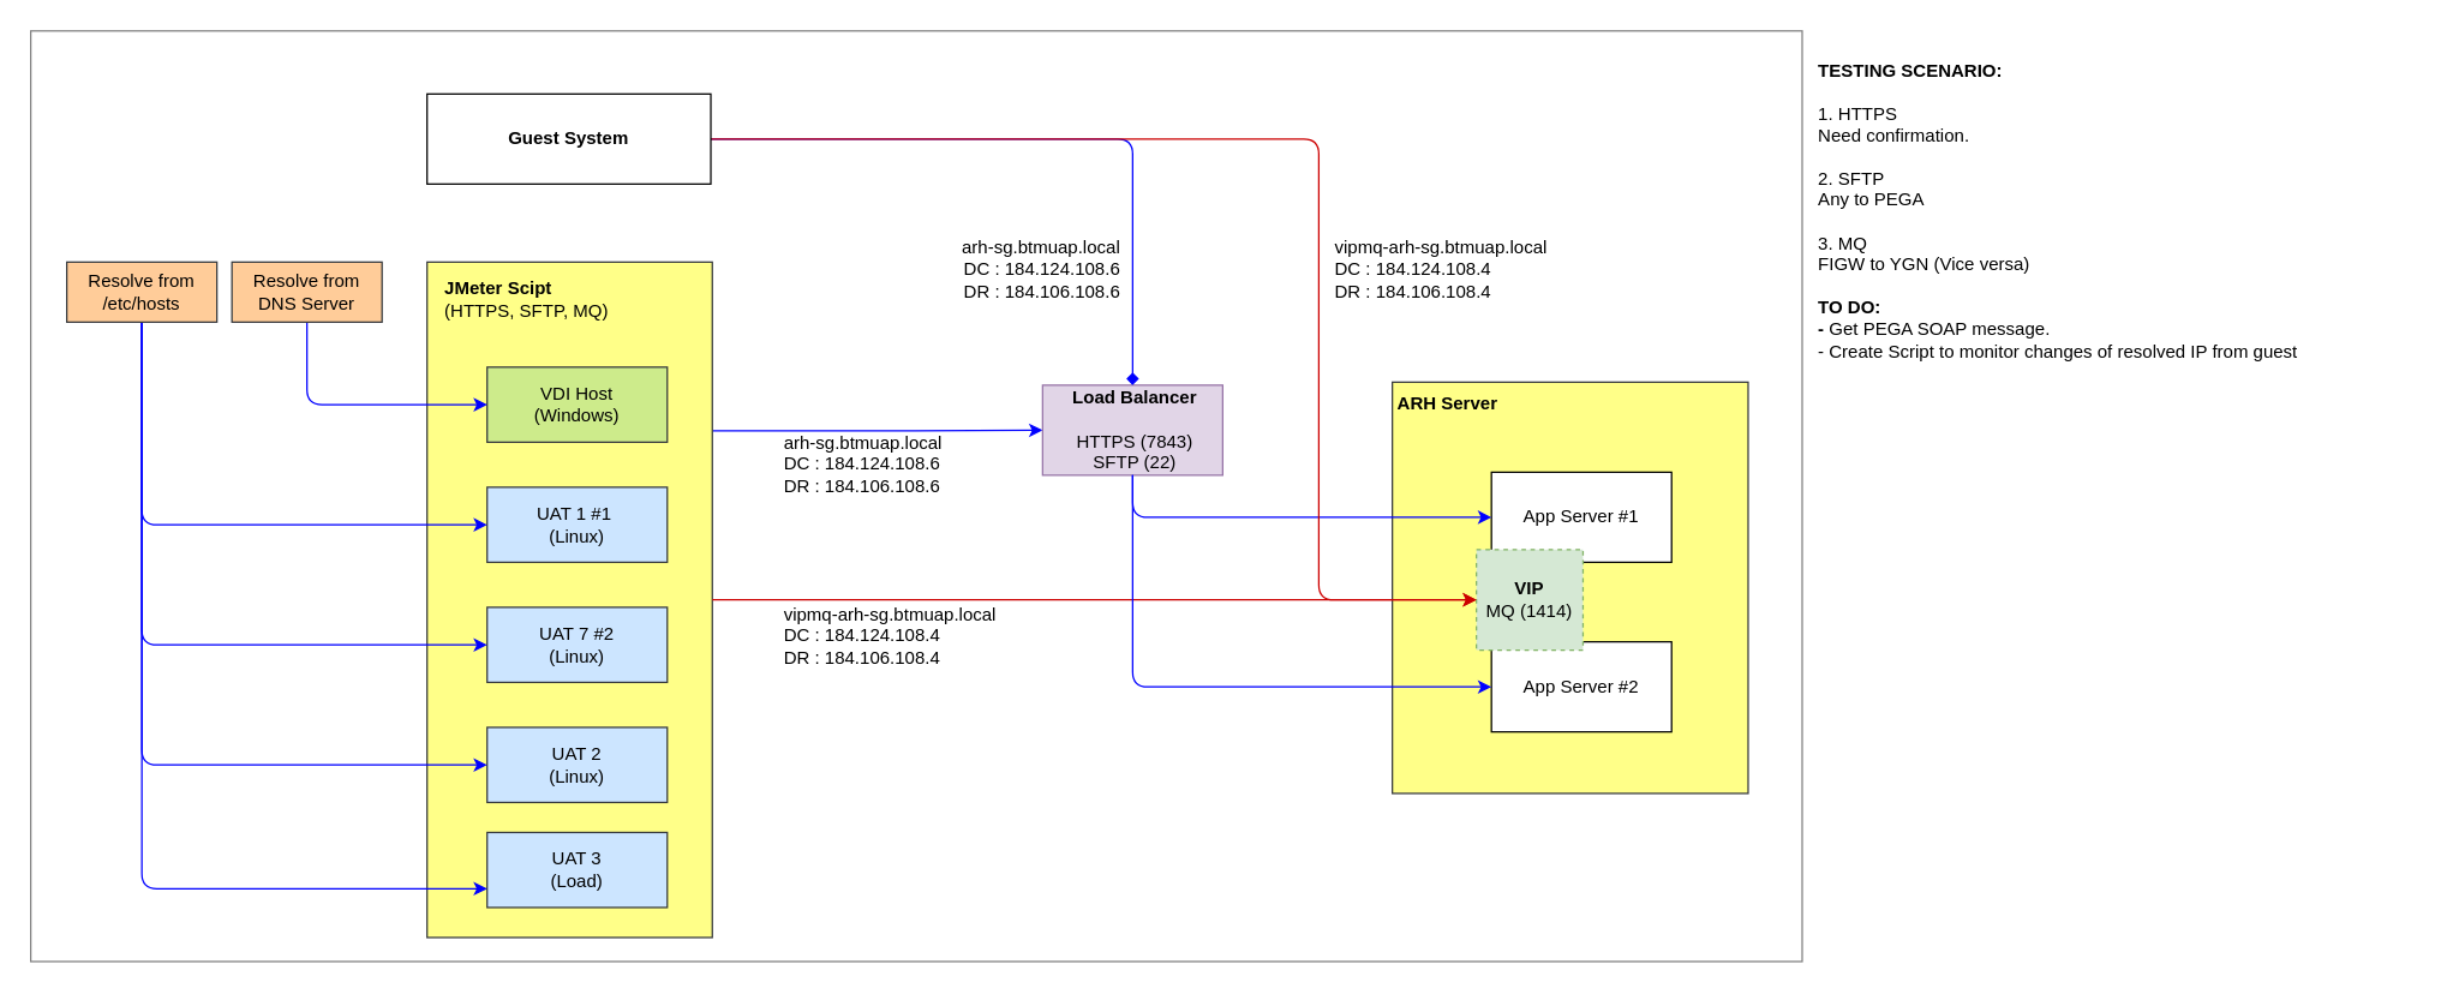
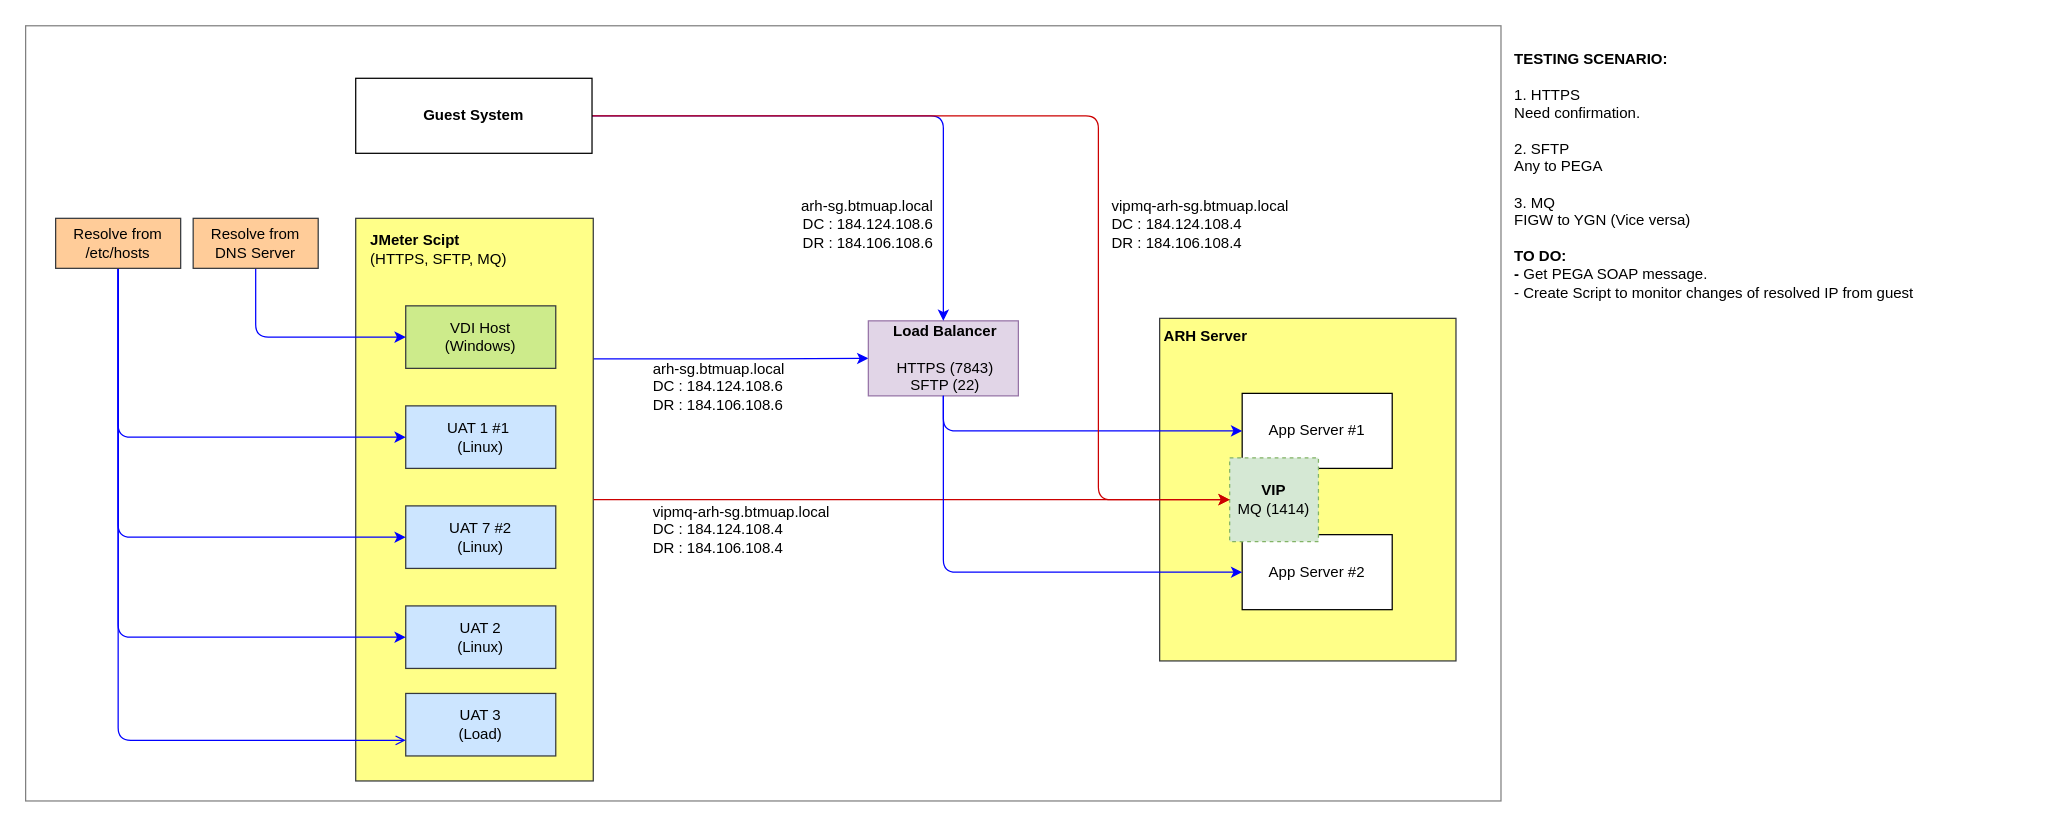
  <mxCell id="0" />
  <mxCell id="1" parent="0" />
  <mxCell id="2" value="" style="rounded=0;whiteSpace=wrap;html=1;strokeColor=#808080;" vertex="1" parent="1"><mxGeometry x="20" y="20" width="1180" height="620" as="geometry" /></mxCell>
  <mxCell id="3" style="edgeStyle=orthogonalEdgeStyle;rounded=0;orthogonalLoop=1;jettySize=auto;html=1;exitX=1;exitY=0.25;exitDx=0;exitDy=0;entryX=0;entryY=0.5;entryDx=0;entryDy=0;strokeColor=#0000FF;" edge="1" parent="1" source="4" target="18"><mxGeometry relative="1" as="geometry" /></mxCell>
  <mxCell id="4" value="" style="rounded=0;whiteSpace=wrap;html=1;fillColor=#ffff88;strokeColor=#36393d;" vertex="1" parent="1"><mxGeometry x="284" y="174" width="190" height="450" as="geometry" /></mxCell>
  <mxCell id="5" value="VDI Host&lt;div&gt;(Windows&lt;span style=&quot;background-color: transparent; color: light-dark(rgb(0, 0, 0), rgb(255, 255, 255));&quot;&gt;)&lt;/span&gt;&lt;/div&gt;" style="rounded=0;whiteSpace=wrap;html=1;fillColor=#cdeb8b;strokeColor=#36393d;" vertex="1" parent="1"><mxGeometry x="324" y="244" width="120" height="50" as="geometry" /></mxCell>
  <mxCell id="6" value="UAT 1 #1&amp;nbsp;&lt;div&gt;(&lt;span style=&quot;background-color: transparent; color: light-dark(rgb(0, 0, 0), rgb(255, 255, 255));&quot;&gt;Linux)&lt;/span&gt;&lt;/div&gt;" style="rounded=0;whiteSpace=wrap;html=1;fillColor=#cce5ff;strokeColor=#36393d;" vertex="1" parent="1"><mxGeometry x="324" y="324" width="120" height="50" as="geometry" /></mxCell>
  <mxCell id="7" value="UAT 7 #2&lt;div&gt;(Linux)&lt;/div&gt;" style="rounded=0;whiteSpace=wrap;html=1;fillColor=#cce5ff;strokeColor=#36393d;" vertex="1" parent="1"><mxGeometry x="324" y="404" width="120" height="50" as="geometry" /></mxCell>
  <mxCell id="8" value="UAT 2&lt;div&gt;(Linux)&lt;/div&gt;" style="rounded=0;whiteSpace=wrap;html=1;fillColor=#cce5ff;strokeColor=#36393d;" vertex="1" parent="1"><mxGeometry x="324" y="484" width="120" height="50" as="geometry" /></mxCell>
  <mxCell id="9" value="UAT 3&lt;div&gt;(Load)&lt;/div&gt;" style="rounded=0;whiteSpace=wrap;html=1;fillColor=#cce5ff;strokeColor=#36393d;" vertex="1" parent="1"><mxGeometry x="324" y="554" width="120" height="50" as="geometry" /></mxCell>
  <mxCell id="10" value="&lt;b&gt;JMeter Scipt&lt;/b&gt;&lt;div&gt;(HTTPS, SFTP, MQ)&lt;/div&gt;" style="text;html=1;align=left;verticalAlign=middle;whiteSpace=wrap;rounded=0;" vertex="1" parent="1"><mxGeometry x="294" y="184" width="140" height="30" as="geometry" /></mxCell>
  <mxCell id="11" style="edgeStyle=orthogonalEdgeStyle;rounded=1;orthogonalLoop=1;jettySize=auto;html=1;entryX=0;entryY=0.5;entryDx=0;entryDy=0;exitX=0.5;exitY=1;exitDx=0;exitDy=0;strokeColor=#0000FF;curved=0;" edge="1" parent="1" source="12" target="5"><mxGeometry relative="1" as="geometry"><mxPoint x="204" y="284" as="targetPoint" /></mxGeometry></mxCell>
  <mxCell id="12" value="&lt;div&gt;Resolve from&lt;/div&gt;DNS Server" style="rounded=0;whiteSpace=wrap;html=1;fillColor=#ffcc99;strokeColor=#36393d;" vertex="1" parent="1"><mxGeometry x="154" y="174" width="100" height="40" as="geometry" /></mxCell>
- <mxCell id="13" style="edgeStyle=orthogonalEdgeStyle;rounded=1;orthogonalLoop=1;jettySize=auto;html=1;exitX=0.5;exitY=1;exitDx=0;exitDy=0;entryX=0;entryY=0.75;entryDx=0;entryDy=0;strokeColor=#0000FF;curved=0;" edge="1" parent="1" source="17" target="9"><mxGeometry relative="1" as="geometry" /></mxCell>
+ <mxCell id="13" style="edgeStyle=orthogonalEdgeStyle;rounded=1;orthogonalLoop=1;jettySize=auto;html=1;exitX=0.5;exitY=1;exitDx=0;exitDy=0;entryX=0;entryY=0.75;entryDx=0;entryDy=0;strokeColor=#0000FF;curved=0;endArrow=open;" edge="1" parent="1" source="17" target="9"><mxGeometry relative="1" as="geometry" /></mxCell>
  <mxCell id="14" style="edgeStyle=orthogonalEdgeStyle;rounded=1;orthogonalLoop=1;jettySize=auto;html=1;exitX=0.5;exitY=1;exitDx=0;exitDy=0;entryX=0;entryY=0.5;entryDx=0;entryDy=0;strokeColor=#0000FF;curved=0;" edge="1" parent="1" source="17" target="6"><mxGeometry relative="1" as="geometry" /></mxCell>
  <mxCell id="15" style="edgeStyle=orthogonalEdgeStyle;rounded=1;orthogonalLoop=1;jettySize=auto;html=1;exitX=0.5;exitY=1;exitDx=0;exitDy=0;entryX=0;entryY=0.5;entryDx=0;entryDy=0;strokeColor=#0000FF;curved=0;" edge="1" parent="1" source="17" target="7"><mxGeometry relative="1" as="geometry" /></mxCell>
  <mxCell id="16" style="edgeStyle=orthogonalEdgeStyle;rounded=1;orthogonalLoop=1;jettySize=auto;html=1;exitX=0.5;exitY=1;exitDx=0;exitDy=0;entryX=0;entryY=0.5;entryDx=0;entryDy=0;strokeColor=#0000FF;curved=0;" edge="1" parent="1" source="17" target="8"><mxGeometry relative="1" as="geometry" /></mxCell>
  <mxCell id="17" value="Resolve from /etc/hosts" style="rounded=0;whiteSpace=wrap;html=1;fillColor=#ffcc99;strokeColor=#36393d;" vertex="1" parent="1"><mxGeometry x="44" y="174" width="100" height="40" as="geometry" /></mxCell>
  <mxCell id="18" value="&lt;b&gt;&amp;nbsp;Load Balancer&lt;/b&gt;&lt;div&gt;&lt;b&gt;&lt;br&gt;&lt;/b&gt;&lt;div&gt;&lt;div&gt;&amp;nbsp;HTTPS (7843)&lt;/div&gt;&lt;div&gt;&amp;nbsp;SFTP (22&lt;span style=&quot;background-color: transparent; color: light-dark(rgb(0, 0, 0), rgb(255, 255, 255));&quot;&gt;)&lt;/span&gt;&lt;/div&gt;&lt;/div&gt;&lt;/div&gt;" style="rounded=0;whiteSpace=wrap;html=1;align=center;fillColor=#e1d5e7;strokeColor=#9673a6;" vertex="1" parent="1"><mxGeometry x="694" y="256" width="120" height="60" as="geometry" /></mxCell>
  <mxCell id="19" value="arh-sg.btmuap.local&lt;br&gt;DC : 184.124.108.6&lt;br&gt;DR : 184.106.108.6" style="text;html=1;align=left;verticalAlign=middle;whiteSpace=wrap;rounded=0;" vertex="1" parent="1"><mxGeometry x="519.5" y="294" width="142" height="30" as="geometry" /></mxCell>
  <mxCell id="20" value="" style="rounded=0;whiteSpace=wrap;html=1;fillColor=#ffff88;strokeColor=#36393d;" vertex="1" parent="1"><mxGeometry x="927" y="254" width="237" height="274" as="geometry" /></mxCell>
  <mxCell id="21" value="App Server #1" style="rounded=0;whiteSpace=wrap;html=1;" vertex="1" parent="1"><mxGeometry x="993" y="314" width="120" height="60" as="geometry" /></mxCell>
  <mxCell id="22" value="App Server #2" style="rounded=0;whiteSpace=wrap;html=1;" vertex="1" parent="1"><mxGeometry x="993" y="427" width="120" height="60" as="geometry" /></mxCell>
  <mxCell id="23" value="&lt;b&gt;VIP&lt;/b&gt;&lt;div&gt;MQ (1414)&lt;/div&gt;" style="rounded=0;whiteSpace=wrap;html=1;dashed=1;fillColor=#d5e8d4;strokeColor=#82b366;" vertex="1" parent="1"><mxGeometry x="983" y="365.5" width="71" height="67" as="geometry" /></mxCell>
  <mxCell id="24" style="edgeStyle=orthogonalEdgeStyle;rounded=0;orthogonalLoop=1;jettySize=auto;html=1;exitX=1;exitY=0.5;exitDx=0;exitDy=0;entryX=0;entryY=0.5;entryDx=0;entryDy=0;strokeColor=#CC0000;" edge="1" parent="1" source="4" target="23"><mxGeometry relative="1" as="geometry" /></mxCell>
  <mxCell id="25" style="edgeStyle=orthogonalEdgeStyle;rounded=1;orthogonalLoop=1;jettySize=auto;html=1;entryX=0;entryY=0.5;entryDx=0;entryDy=0;exitX=0.5;exitY=1;exitDx=0;exitDy=0;strokeColor=#0000FF;curved=0;" edge="1" parent="1" source="18" target="21"><mxGeometry relative="1" as="geometry" /></mxCell>
  <mxCell id="26" style="edgeStyle=orthogonalEdgeStyle;rounded=1;orthogonalLoop=1;jettySize=auto;html=1;exitX=0.5;exitY=1;exitDx=0;exitDy=0;entryX=0;entryY=0.5;entryDx=0;entryDy=0;strokeColor=#0000FF;curved=0;" edge="1" parent="1" source="18" target="22"><mxGeometry relative="1" as="geometry" /></mxCell>
  <mxCell id="27" value="vipmq-arh-sg.btmuap.local&lt;br&gt;DC : 184.124.108.4&lt;br&gt;DR : 184.106.108.4" style="text;html=1;align=left;verticalAlign=middle;whiteSpace=wrap;rounded=0;" vertex="1" parent="1"><mxGeometry x="519.5" y="408" width="155" height="30" as="geometry" /></mxCell>
  <mxCell id="28" value="&lt;b&gt;ARH Server&lt;/b&gt;" style="text;html=1;align=center;verticalAlign=middle;whiteSpace=wrap;rounded=0;" vertex="1" parent="1"><mxGeometry x="924" y="254" width="80" height="30" as="geometry" /></mxCell>
  <mxCell id="29" value="&lt;b&gt;TESTING SCENARIO:&lt;/b&gt;&lt;div&gt;&lt;br&gt;&lt;/div&gt;&lt;div&gt;1. HTTPS&lt;/div&gt;&lt;div&gt;Need confirmation.&lt;/div&gt;&lt;div&gt;&lt;br&gt;&lt;/div&gt;&lt;div&gt;2. SFTP&lt;/div&gt;&lt;div&gt;Any to PEGA&lt;/div&gt;&lt;div&gt;&lt;br&gt;&lt;/div&gt;&lt;div&gt;3. MQ&lt;br&gt;&lt;div&gt;FIGW to YGN (Vice versa)&lt;/div&gt;&lt;div&gt;&lt;b&gt;&lt;br&gt;&lt;/b&gt;&lt;/div&gt;&lt;div&gt;&lt;b&gt;TO DO:&lt;/b&gt;&lt;/div&gt;&lt;/div&gt;&lt;div&gt;&lt;b&gt;- &lt;/b&gt;Get PEGA SOAP message.&lt;/div&gt;&lt;div&gt;- Create Script to monitor changes of resolved IP from guest&lt;/div&gt;" style="text;html=1;align=left;verticalAlign=middle;whiteSpace=wrap;rounded=0;" vertex="1" parent="1"><mxGeometry x="1209" y="20" width="407" height="240" as="geometry" /></mxCell>
- <mxCell id="30" style="edgeStyle=orthogonalEdgeStyle;rounded=1;orthogonalLoop=1;jettySize=auto;html=1;exitX=1;exitY=0.5;exitDx=0;exitDy=0;entryX=0.5;entryY=0;entryDx=0;entryDy=0;strokeColor=#0000FF;curved=0;endArrow=diamond;" edge="1" parent="1" source="32" target="18"><mxGeometry relative="1" as="geometry" /></mxCell>
+ <mxCell id="30" style="edgeStyle=orthogonalEdgeStyle;rounded=1;orthogonalLoop=1;jettySize=auto;html=1;exitX=1;exitY=0.5;exitDx=0;exitDy=0;entryX=0.5;entryY=0;entryDx=0;entryDy=0;strokeColor=#0000FF;curved=0;" edge="1" parent="1" source="32" target="18"><mxGeometry relative="1" as="geometry" /></mxCell>
  <mxCell id="31" style="edgeStyle=orthogonalEdgeStyle;rounded=1;orthogonalLoop=1;jettySize=auto;html=1;exitX=1;exitY=0.5;exitDx=0;exitDy=0;strokeColor=#CC0000;curved=0;" edge="1" parent="1" source="32" target="23"><mxGeometry relative="1" as="geometry"><Array as="points"><mxPoint x="878" y="92" /><mxPoint x="878" y="399" /></Array></mxGeometry></mxCell>
  <mxCell id="32" value="&lt;b&gt;Guest System&lt;/b&gt;" style="rounded=0;whiteSpace=wrap;html=1;" vertex="1" parent="1"><mxGeometry x="284" y="62" width="189" height="60" as="geometry" /></mxCell>
  <mxCell id="33" value="arh-sg.btmuap.local&lt;br&gt;DC : 184.124.108.6&lt;br&gt;DR : 184.106.108.6" style="text;html=1;align=right;verticalAlign=middle;whiteSpace=wrap;rounded=0;" vertex="1" parent="1"><mxGeometry x="606" width="142" height="30" as="geometry" y="164" /></mxCell>
  <mxCell id="34" value="vipmq-arh-sg.btmuap.local&lt;br&gt;DC : 184.124.108.4&lt;br&gt;DR : 184.106.108.4" style="text;html=1;align=left;verticalAlign=middle;whiteSpace=wrap;rounded=0;" vertex="1" parent="1"><mxGeometry x="886.5" width="155" height="30" as="geometry" y="164" /></mxCell>
